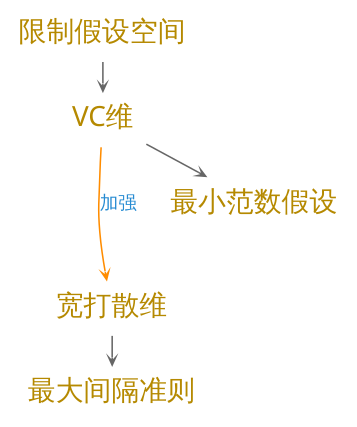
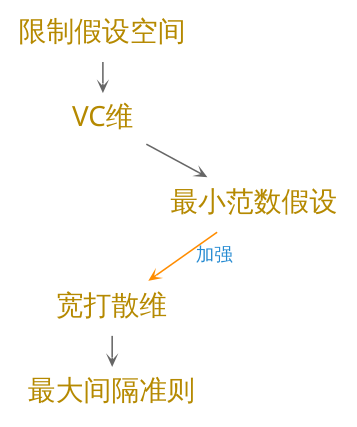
  digraph {
    nodesep=0.35
    rankdir=TB
    ranksep=0.25
    node [color=teal fontcolor="#b58900" fontname="EBG,fzlz" fontsize=18 shape=plaintext]
    edge [arrowhead=vee arrowsize=0.5 color=gray40 fontcolor="#268bd2" fontname="EBG,fzlz" fontsize=12]
    "VC维"
    "限制假设空间" [color=darkorange]
    "宽打散维" [color=darkorange]
    "最小范数假设"
    "最大间隔准则"
-   "VC维" -> "宽打散维" [color=darkorange label="加强"]
+   "最小范数假设" -> "宽打散维" [color=darkorange label="加强"]
    "VC维" -> "最小范数假设"
    "限制假设空间" -> "VC维"
    "宽打散维" -> "最大间隔准则"
  }
